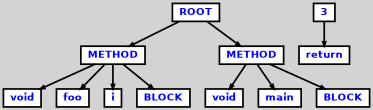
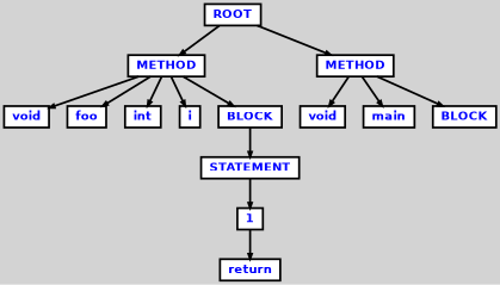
  digraph {
    bgcolor=lightgrey
    ordering=out
    ranksep=.4
    node [color=black fillcolor=white fixedsize=false fontcolor=blue fontname="Helvetica-bold" fontsize=12 shape=box style="filled, solid, bold"]
    edge [arrowsize=.5 color=black style=bold]
    n1 [height=.25 label=ROOT width=.25]
    n2 [height=.25 label=METHOD width=.25]
    n3 [height=.25 label=METHOD width=.25]
    n4 [height=.25 label=void width=.25]
    n5 [height=.25 label=foo width=.25]
+   n6 [height=.25 label=int width=.25]
    n7 [height=.25 label=i width=.25]
    n8 [height=.25 label=BLOCK width=.25]
    n9 [height=.25 label=void width=.25]
    n10 [height=.25 label=main width=.25]
    n11 [height=.25 label=BLOCK width=.25]
-   n13 [height=.25 label=3 width=.25]
+   n12 [height=.25 label=STATEMENT width=.25]
+   n13 [height=.25 label=1 width=.25]
    n14 [height=.25 label=return width=.25]
    n1 -> n2
    n1 -> n3
    n2 -> n4
    n2 -> n5
+   n2 -> n6
    n2 -> n7
    n2 -> n8
    n3 -> n9
    n3 -> n10
    n3 -> n11
+   n8 -> n12
+   n12 -> n13
    n13 -> n14
  }
